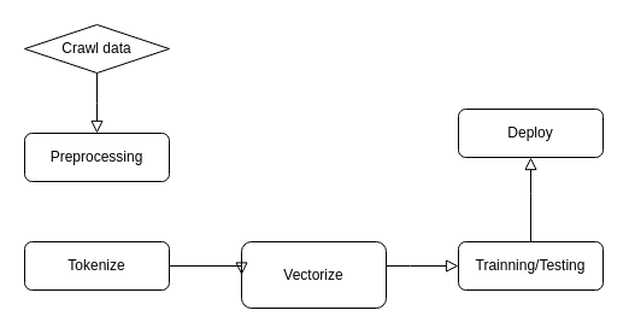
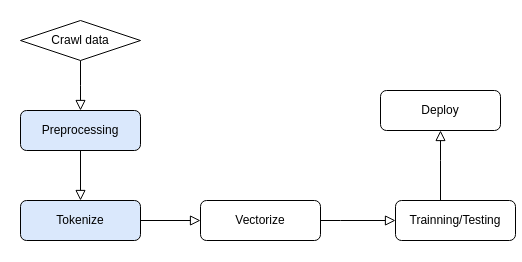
  <mxCell id="0" />
  <mxCell id="1" parent="0" />
  <mxCell id="2" value="" style="rounded=0;html=1;jettySize=auto;orthogonalLoop=1;fontSize=11;endArrow=block;endFill=0;endSize=8;strokeWidth=1;shadow=0;labelBackgroundColor=none;edgeStyle=orthogonalEdgeStyle;" parent="1" source="3" edge="1"><mxGeometry relative="1" as="geometry"><mxPoint x="80" y="110" as="targetPoint" /></mxGeometry></mxCell>
  <mxCell id="3" value="Crawl data" style="rhombus;whiteSpace=wrap;html=1;fontSize=12;glass=0;strokeWidth=1;shadow=0;" parent="1" vertex="1"><mxGeometry x="20" y="20" width="120" height="40" as="geometry" /></mxCell>
- <mxCell id="4" value="Preprocessing" style="rounded=1;whiteSpace=wrap;html=1;fontSize=12;glass=0;strokeWidth=1;shadow=0;" vertex="1" parent="1"><mxGeometry x="20" y="110" width="120" height="40" as="geometry" /></mxCell>
- <mxCell id="5" value="Tokenize" style="rounded=1;whiteSpace=wrap;html=1;fontSize=12;glass=0;strokeWidth=1;shadow=0;" vertex="1" parent="1"><mxGeometry x="20" y="200" width="120" height="40" as="geometry" /></mxCell>
- <mxCell id="7" value="Vectorize" style="rounded=1;whiteSpace=wrap;html=1;fontSize=12;glass=0;strokeWidth=1;shadow=0;" vertex="1" parent="1"><mxGeometry x="200" y="200" width="120" height="55" as="geometry" /></mxCell>
+ <mxCell id="4" value="Preprocessing" style="rounded=1;whiteSpace=wrap;html=1;fontSize=12;glass=0;strokeWidth=1;shadow=0;fillColor=#dae8fc;" vertex="1" parent="1"><mxGeometry x="20" y="110" width="120" height="40" as="geometry" /></mxCell>
+ <mxCell id="5" value="Tokenize" style="rounded=1;whiteSpace=wrap;html=1;fontSize=12;glass=0;strokeWidth=1;shadow=0;fillColor=#dae8fc;" vertex="1" parent="1"><mxGeometry x="20" y="200" width="120" height="40" as="geometry" /></mxCell>
+ <mxCell id="6" value="" style="rounded=0;html=1;jettySize=auto;orthogonalLoop=1;fontSize=11;endArrow=block;endFill=0;endSize=8;strokeWidth=1;shadow=0;labelBackgroundColor=none;edgeStyle=orthogonalEdgeStyle;exitX=0.342;exitY=1;exitDx=0;exitDy=0;exitPerimeter=0;" edge="1" parent="1" source="4" target="5"><mxGeometry relative="1" as="geometry"><mxPoint x="90" y="70" as="sourcePoint" /><mxPoint x="90" y="120" as="targetPoint" /><Array as="points"><mxPoint x="74" y="150" /><mxPoint x="74" y="150" /><mxPoint x="80" y="150" /></Array></mxGeometry></mxCell>
+ <mxCell id="7" value="Vectorize" style="rounded=1;whiteSpace=wrap;html=1;fontSize=12;glass=0;strokeWidth=1;shadow=0;" vertex="1" parent="1"><mxGeometry x="200" y="200" width="120" height="40" as="geometry" /></mxCell>
  <mxCell id="8" value="" style="rounded=0;html=1;jettySize=auto;orthogonalLoop=1;fontSize=11;endArrow=block;endFill=0;endSize=8;strokeWidth=1;shadow=0;labelBackgroundColor=none;edgeStyle=orthogonalEdgeStyle;entryX=0;entryY=0.5;entryDx=0;entryDy=0;" edge="1" parent="1" target="7"><mxGeometry relative="1" as="geometry"><mxPoint x="140" y="220" as="sourcePoint" /><mxPoint x="90" y="210" as="targetPoint" /><Array as="points"><mxPoint x="140" y="220" /></Array></mxGeometry></mxCell>
- <mxCell id="9" value="Trainning/Testing" style="rounded=1;whiteSpace=wrap;html=1;fontSize=12;glass=0;strokeWidth=1;shadow=0;" vertex="1" parent="1"><mxGeometry x="380" y="200" width="120" height="40" as="geometry" /></mxCell>
+ <mxCell id="9" value="Trainning/Testing" style="rounded=1;whiteSpace=wrap;html=1;fontSize=12;glass=0;strokeWidth=1;shadow=0;" vertex="1" parent="1"><mxGeometry x="395" y="200" width="120" height="40" as="geometry" /></mxCell>
  <mxCell id="10" value="" style="rounded=0;html=1;jettySize=auto;orthogonalLoop=1;fontSize=11;endArrow=block;endFill=0;endSize=8;strokeWidth=1;shadow=0;labelBackgroundColor=none;edgeStyle=orthogonalEdgeStyle;entryX=0;entryY=0.5;entryDx=0;entryDy=0;exitX=1;exitY=0.5;exitDx=0;exitDy=0;" edge="1" parent="1" source="7" target="9"><mxGeometry relative="1" as="geometry"><mxPoint x="150" y="230" as="sourcePoint" /><mxPoint x="210" y="230" as="targetPoint" /><Array as="points"><mxPoint x="340" y="220" /><mxPoint x="340" y="220" /></Array></mxGeometry></mxCell>
  <mxCell id="11" value="Deploy" style="rounded=1;whiteSpace=wrap;html=1;fontSize=12;glass=0;strokeWidth=1;shadow=0;" vertex="1" parent="1"><mxGeometry x="380" y="90" width="120" height="40" as="geometry" /></mxCell>
  <mxCell id="12" value="" style="rounded=0;html=1;jettySize=auto;orthogonalLoop=1;fontSize=11;endArrow=block;endFill=0;endSize=8;strokeWidth=1;shadow=0;labelBackgroundColor=none;edgeStyle=orthogonalEdgeStyle;exitX=0.5;exitY=0;exitDx=0;exitDy=0;" edge="1" parent="1" target="11" source="9"><mxGeometry relative="1" as="geometry"><mxPoint x="440" y="190" as="sourcePoint" /><mxPoint x="470" y="180" as="targetPoint" /><Array as="points"><mxPoint x="440" y="160" /><mxPoint x="440" y="160" /></Array></mxGeometry></mxCell>
